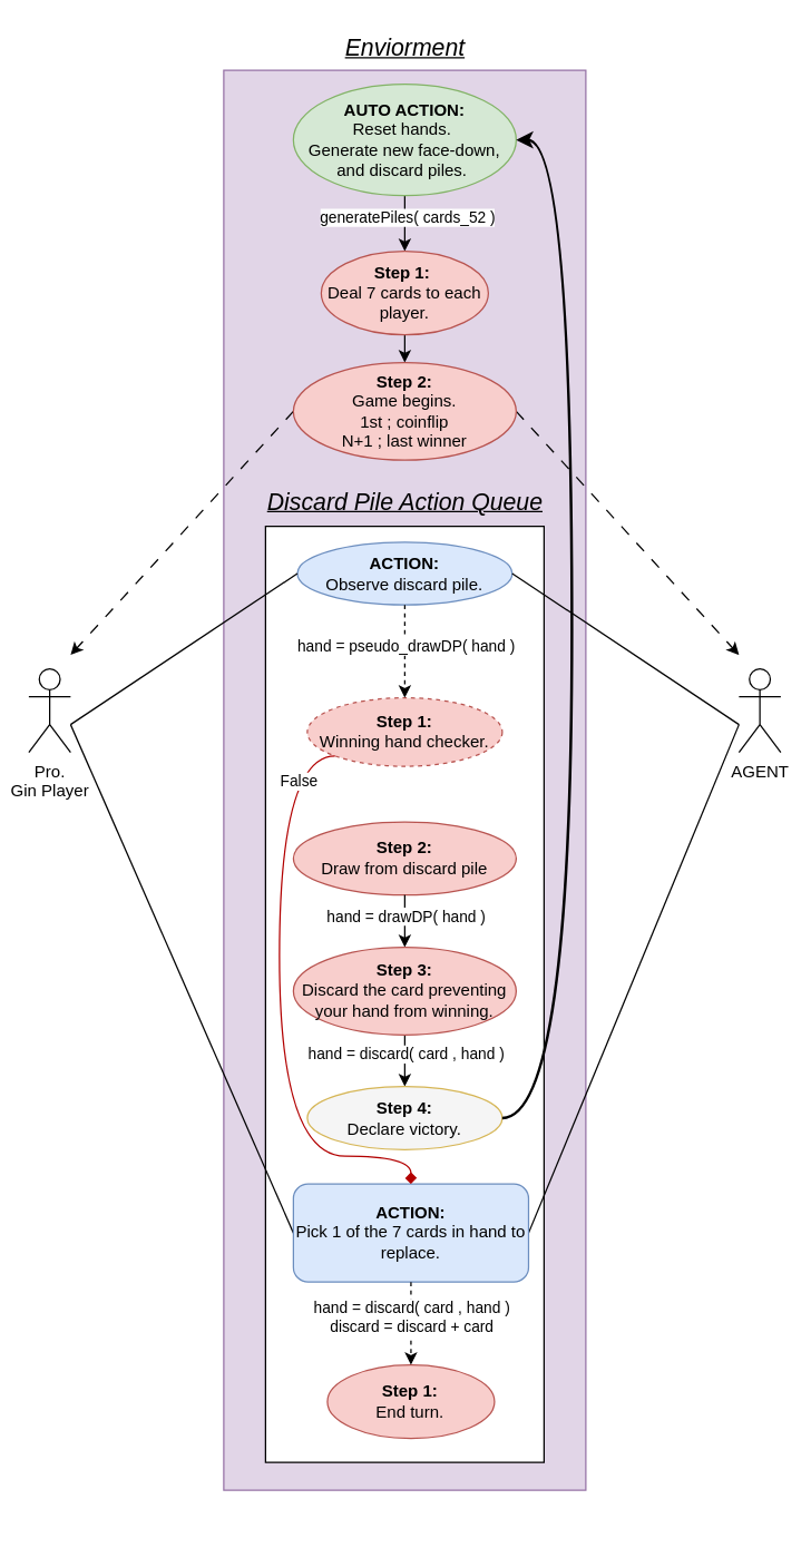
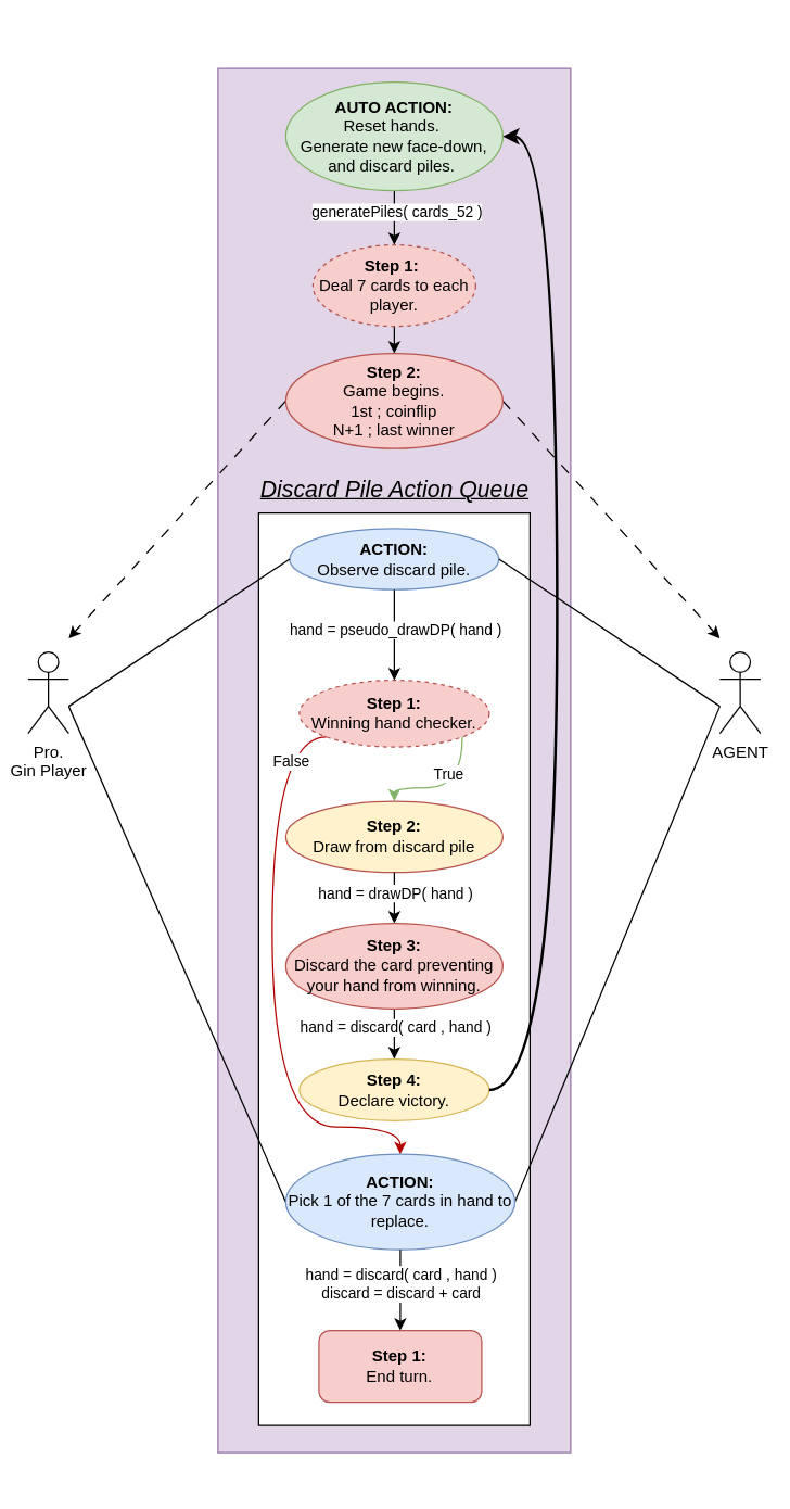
  <mxCell id="0" />
  <mxCell id="1" parent="0" />
  <mxCell id="2" value="" style="rounded=0;whiteSpace=wrap;html=1;fillColor=#e1d5e7;strokeColor=#9673a6;" vertex="1" parent="1"><mxGeometry x="160" y="50" width="260" height="1020" as="geometry" /></mxCell>
  <mxCell id="3" value="Pro.&lt;br&gt;Gin Player" style="shape=umlActor;verticalLabelPosition=bottom;verticalAlign=top;html=1;outlineConnect=0;" vertex="1" parent="1"><mxGeometry x="20" y="480" width="30" height="60" as="geometry" /></mxCell>
- <mxCell id="4" value="&lt;font size=&quot;1&quot; style=&quot;&quot;&gt;&lt;u style=&quot;&quot;&gt;&lt;i style=&quot;font-size: 17px;&quot;&gt;Enviorment&lt;/i&gt;&lt;/u&gt;&lt;/font&gt;" style="text;html=1;align=center;verticalAlign=middle;resizable=0;points=[];autosize=1;strokeColor=none;fillColor=none;" vertex="1" parent="1"><mxGeometry x="235" width="110" height="30" as="geometry" y="20" /></mxCell>
  <mxCell id="5" value="" style="group" vertex="1" connectable="0" parent="1"><mxGeometry x="190" y="360" width="200" height="730" as="geometry" /></mxCell>
  <mxCell id="6" value="" style="rounded=0;whiteSpace=wrap;html=1;" vertex="1" parent="5"><mxGeometry y="17.6" width="200" height="672.4" as="geometry" /></mxCell>
  <mxCell id="7" value="&lt;b&gt;ACTION:&lt;/b&gt;&lt;br&gt;Observe discard pile." style="ellipse;whiteSpace=wrap;html=1;fillColor=#dae8fc;strokeColor=#6c8ebf;" vertex="1" parent="5"><mxGeometry x="22.86" y="29.011" width="154.29" height="45" as="geometry" /></mxCell>
  <mxCell id="8" value="&lt;b&gt;Step 1:&lt;/b&gt;&lt;br&gt;Winning hand checker." style="ellipse;whiteSpace=wrap;html=1;fillColor=#f8cecc;strokeColor=#b85450;dashed=1;" vertex="1" parent="5"><mxGeometry x="30" y="140.8" width="140" height="49.2" as="geometry" /></mxCell>
- <mxCell id="9" style="edgeStyle=orthogonalEdgeStyle;rounded=0;orthogonalLoop=1;jettySize=auto;html=1;exitX=0.5;exitY=1;exitDx=0;exitDy=0;entryX=0.5;entryY=0;entryDx=0;entryDy=0;dashed=1;" edge="1" parent="5" source="7" target="8"><mxGeometry relative="1" as="geometry" /></mxCell>
+ <mxCell id="9" style="edgeStyle=orthogonalEdgeStyle;rounded=0;orthogonalLoop=1;jettySize=auto;html=1;exitX=0.5;exitY=1;exitDx=0;exitDy=0;entryX=0.5;entryY=0;entryDx=0;entryDy=0;" edge="1" parent="5" source="7" target="8"><mxGeometry relative="1" as="geometry" /></mxCell>
  <mxCell id="10" value="hand = pseudo_drawDP( hand )" style="edgeLabel;html=1;align=center;verticalAlign=middle;resizable=0;points=[];" vertex="1" connectable="0" parent="9"><mxGeometry x="-0.125" relative="1" as="geometry"><mxPoint as="offset" /></mxGeometry></mxCell>
- <mxCell id="11" value="&lt;b&gt;Step 2:&lt;br&gt;&lt;/b&gt;Draw from discard pile" style="ellipse;whiteSpace=wrap;html=1;fillColor=#f8cecc;strokeColor=#b85450;" vertex="1" parent="5"><mxGeometry x="20.02" y="230" width="160" height="52.4" as="geometry" /></mxCell>
+ <mxCell id="11" value="&lt;b&gt;Step 2:&lt;br&gt;&lt;/b&gt;Draw from discard pile" style="ellipse;whiteSpace=wrap;html=1;fillColor=#fff2cc;strokeColor=#b85450;" vertex="1" parent="5"><mxGeometry x="20.02" y="230" width="160" height="52.4" as="geometry" /></mxCell>
+ <mxCell id="12" value="True" style="edgeStyle=orthogonalEdgeStyle;rounded=0;orthogonalLoop=1;jettySize=auto;html=1;exitX=1;exitY=1;exitDx=0;exitDy=0;entryX=0.5;entryY=0;entryDx=0;entryDy=0;curved=1;fillColor=#d5e8d4;strokeColor=#82b366;" edge="1" parent="5" source="8" target="11"><mxGeometry x="-0.437" y="-10" relative="1" as="geometry"><mxPoint as="offset" /><Array as="points"><mxPoint x="150" y="220" /><mxPoint x="100" y="220" /></Array></mxGeometry></mxCell>
  <mxCell id="13" style="edgeStyle=orthogonalEdgeStyle;rounded=0;orthogonalLoop=1;jettySize=auto;html=1;exitX=0.5;exitY=1;exitDx=0;exitDy=0;entryX=0.5;entryY=0;entryDx=0;entryDy=0;" edge="1" parent="5" source="11" target="25"><mxGeometry relative="1" as="geometry"><mxPoint x="100" y="352" as="targetPoint" /></mxGeometry></mxCell>
  <mxCell id="14" value="hand = drawDP( hand )" style="edgeLabel;html=1;align=center;verticalAlign=middle;resizable=0;points=[];" vertex="1" connectable="0" parent="13"><mxGeometry x="-0.236" y="1" relative="1" as="geometry"><mxPoint x="-1" y="1" as="offset" /></mxGeometry></mxCell>
  <mxCell id="15" style="rounded=0;orthogonalLoop=1;jettySize=auto;html=1;exitX=0;exitY=0.5;exitDx=0;exitDy=0;endArrow=none;endFill=0;" edge="1" parent="5" source="17"><mxGeometry relative="1" as="geometry"><mxPoint x="-140" y="160" as="targetPoint" /></mxGeometry></mxCell>
  <mxCell id="16" style="rounded=0;orthogonalLoop=1;jettySize=auto;html=1;exitX=1;exitY=0.5;exitDx=0;exitDy=0;endArrow=none;endFill=0;" edge="1" parent="5" source="17"><mxGeometry relative="1" as="geometry"><mxPoint x="340" y="160" as="targetPoint" /></mxGeometry></mxCell>
- <mxCell id="17" value="&lt;b&gt;ACTION:&lt;/b&gt;&lt;br&gt;&lt;font style=&quot;font-size: 12px;&quot;&gt;Pick 1 of the 7 cards in hand to replace. &lt;br&gt;&lt;/font&gt;" style="whiteSpace=wrap;html=1;fillColor=#dae8fc;strokeColor=#6c8ebf;rounded=1;" vertex="1" parent="5"><mxGeometry x="20.0" y="489.997" width="168.89" height="70.4" as="geometry" /></mxCell>
- <mxCell id="18" value="" style="edgeStyle=orthogonalEdgeStyle;rounded=0;orthogonalLoop=1;jettySize=auto;html=1;exitX=0;exitY=1;exitDx=0;exitDy=0;curved=1;fillColor=#e51400;strokeColor=#B20000;entryX=0.5;entryY=0;entryDx=0;entryDy=0;endArrow=diamond;" edge="1" parent="5" source="8" target="17"><mxGeometry relative="1" as="geometry"><mxPoint x="-60" y="334.4" as="targetPoint" /><Array as="points"><mxPoint x="10" y="183" /><mxPoint x="10" y="470" /><mxPoint x="104" y="470" /></Array></mxGeometry></mxCell>
+ <mxCell id="17" value="&lt;b&gt;ACTION:&lt;/b&gt;&lt;br&gt;&lt;font style=&quot;font-size: 12px;&quot;&gt;Pick 1 of the 7 cards in hand to replace. &lt;br&gt;&lt;/font&gt;" style="ellipse;whiteSpace=wrap;html=1;fillColor=#dae8fc;strokeColor=#6c8ebf;" vertex="1" parent="5"><mxGeometry x="20.0" y="489.997" width="168.89" height="70.4" as="geometry" /></mxCell>
+ <mxCell id="18" value="" style="edgeStyle=orthogonalEdgeStyle;rounded=0;orthogonalLoop=1;jettySize=auto;html=1;exitX=0;exitY=1;exitDx=0;exitDy=0;curved=1;fillColor=#e51400;strokeColor=#B20000;entryX=0.5;entryY=0;entryDx=0;entryDy=0;" edge="1" parent="5" source="8" target="17"><mxGeometry relative="1" as="geometry"><mxPoint x="-60" y="334.4" as="targetPoint" /><Array as="points"><mxPoint x="10" y="183" /><mxPoint x="10" y="470" /><mxPoint x="104" y="470" /></Array></mxGeometry></mxCell>
  <mxCell id="19" value="False" style="edgeLabel;html=1;align=center;verticalAlign=middle;resizable=0;points=[];" vertex="1" connectable="0" parent="18"><mxGeometry x="-0.511" y="5" relative="1" as="geometry"><mxPoint x="8" y="-50" as="offset" /></mxGeometry></mxCell>
- <mxCell id="20" value="&lt;b&gt;Step 1:&lt;/b&gt;&lt;br&gt;End turn." style="ellipse;whiteSpace=wrap;html=1;fillColor=#f8cecc;strokeColor=#b85450;" vertex="1" parent="5"><mxGeometry x="44.44" y="619.999" width="120" height="52.8" as="geometry" /></mxCell>
- <mxCell id="21" style="edgeStyle=orthogonalEdgeStyle;rounded=0;orthogonalLoop=1;jettySize=auto;html=1;exitX=0.5;exitY=1;exitDx=0;exitDy=0;entryX=0.5;entryY=0;entryDx=0;entryDy=0;dashed=1;" edge="1" parent="5" source="17" target="20"><mxGeometry relative="1" as="geometry" /></mxCell>
+ <mxCell id="20" value="&lt;b&gt;Step 1:&lt;/b&gt;&lt;br&gt;End turn." style="whiteSpace=wrap;html=1;fillColor=#f8cecc;strokeColor=#b85450;rounded=1;" vertex="1" parent="5"><mxGeometry x="44.44" y="619.999" width="120" height="52.8" as="geometry" /></mxCell>
+ <mxCell id="21" style="edgeStyle=orthogonalEdgeStyle;rounded=0;orthogonalLoop=1;jettySize=auto;html=1;exitX=0.5;exitY=1;exitDx=0;exitDy=0;entryX=0.5;entryY=0;entryDx=0;entryDy=0;" edge="1" parent="5" source="17" target="20"><mxGeometry relative="1" as="geometry" /></mxCell>
  <mxCell id="22" value="hand = discard( card , hand )&lt;br&gt;discard = discard + card" style="edgeLabel;html=1;align=center;verticalAlign=middle;resizable=0;points=[];" vertex="1" connectable="0" parent="21"><mxGeometry x="-0.145" relative="1" as="geometry"><mxPoint as="offset" /></mxGeometry></mxCell>
  <mxCell id="23" style="edgeStyle=orthogonalEdgeStyle;rounded=0;orthogonalLoop=1;jettySize=auto;html=1;entryX=0.5;entryY=0;entryDx=0;entryDy=0;" edge="1" parent="5" source="25" target="26"><mxGeometry relative="1" as="geometry" /></mxCell>
  <mxCell id="24" value="hand = discard( card , hand )" style="edgeLabel;html=1;align=center;verticalAlign=middle;resizable=0;points=[];" vertex="1" connectable="0" parent="23"><mxGeometry x="-0.362" relative="1" as="geometry"><mxPoint as="offset" /></mxGeometry></mxCell>
  <mxCell id="25" value="&lt;b&gt;Step 3:&lt;/b&gt;&lt;br&gt;Discard the card preventing your hand from winning." style="ellipse;whiteSpace=wrap;html=1;fillColor=#f8cecc;strokeColor=#b85450;" vertex="1" parent="5"><mxGeometry x="20" y="320" width="160" height="62.933" as="geometry" /></mxCell>
- <mxCell id="26" value="&lt;b&gt;Step 4:&lt;/b&gt;&lt;br&gt;Declare victory." style="ellipse;whiteSpace=wrap;html=1;fillColor=#f5f5f5;strokeColor=#d6b656;" vertex="1" parent="5"><mxGeometry x="30" y="420.0" width="140" height="45.33" as="geometry" /></mxCell>
+ <mxCell id="26" value="&lt;b&gt;Step 4:&lt;/b&gt;&lt;br&gt;Declare victory." style="ellipse;whiteSpace=wrap;html=1;fillColor=#fff2cc;strokeColor=#d6b656;" vertex="1" parent="5"><mxGeometry x="30" y="420.0" width="140" height="45.33" as="geometry" /></mxCell>
  <mxCell id="27" style="edgeStyle=orthogonalEdgeStyle;rounded=0;orthogonalLoop=1;jettySize=auto;html=1;exitX=0.5;exitY=1;exitDx=0;exitDy=0;entryX=0.5;entryY=0;entryDx=0;entryDy=0;" edge="1" parent="1" source="29" target="32"><mxGeometry relative="1" as="geometry" /></mxCell>
  <mxCell id="28" value="generatePiles( cards_52 )" style="edgeLabel;html=1;align=center;verticalAlign=middle;resizable=0;points=[];" vertex="1" connectable="0" parent="27"><mxGeometry x="-0.231" y="1" relative="1" as="geometry"><mxPoint as="offset" /></mxGeometry></mxCell>
  <mxCell id="29" value="&lt;b&gt;AUTO ACTION:&lt;/b&gt;&lt;br&gt;Reset hands.&lt;b&gt;&amp;nbsp;&lt;/b&gt;&lt;br&gt;Generate new face-down, and discard piles.&amp;nbsp;" style="ellipse;whiteSpace=wrap;html=1;fillColor=#d5e8d4;strokeColor=#82b366;" vertex="1" parent="1"><mxGeometry x="210" y="60" width="160" height="80" as="geometry" /></mxCell>
  <mxCell id="30" style="edgeStyle=orthogonalEdgeStyle;rounded=0;orthogonalLoop=1;jettySize=auto;html=1;exitX=1;exitY=0.5;exitDx=0;exitDy=0;curved=1;entryX=1;entryY=0.5;entryDx=0;entryDy=0;strokeWidth=2;" edge="1" parent="1" source="26" target="29"><mxGeometry relative="1" as="geometry"><Array as="points"><mxPoint x="410" y="100" /></Array><mxPoint x="360" y="742.8" as="sourcePoint" /></mxGeometry></mxCell>
  <mxCell id="31" style="edgeStyle=orthogonalEdgeStyle;rounded=0;orthogonalLoop=1;jettySize=auto;html=1;exitX=0.5;exitY=1;exitDx=0;exitDy=0;entryX=0.5;entryY=0;entryDx=0;entryDy=0;" edge="1" parent="1" source="32" target="39"><mxGeometry relative="1" as="geometry"><mxPoint x="289.99" y="270" as="targetPoint" /></mxGeometry></mxCell>
- <mxCell id="32" value="&lt;b&gt;Step 1:&amp;nbsp;&lt;/b&gt;&lt;br&gt;Deal 7 cards to each player." style="ellipse;whiteSpace=wrap;html=1;fillColor=#f8cecc;strokeColor=#b85450;" vertex="1" parent="1"><mxGeometry x="230" y="180" width="120" height="60" as="geometry" /></mxCell>
+ <mxCell id="32" value="&lt;b&gt;Step 1:&amp;nbsp;&lt;/b&gt;&lt;br&gt;Deal 7 cards to each player." style="ellipse;whiteSpace=wrap;html=1;fillColor=#f8cecc;strokeColor=#b85450;dashed=1;" vertex="1" parent="1"><mxGeometry x="230" y="180" width="120" height="60" as="geometry" /></mxCell>
  <mxCell id="33" style="rounded=0;orthogonalLoop=1;jettySize=auto;html=1;exitX=0;exitY=0.5;exitDx=0;exitDy=0;dashed=1;dashPattern=8 8;" edge="1" parent="1" source="39"><mxGeometry relative="1" as="geometry"><mxPoint x="50" y="470" as="targetPoint" /><mxPoint x="229.99" y="300" as="sourcePoint" /></mxGeometry></mxCell>
  <mxCell id="34" style="rounded=0;orthogonalLoop=1;jettySize=auto;html=1;exitX=1;exitY=0.5;exitDx=0;exitDy=0;dashed=1;dashPattern=8 8;" edge="1" parent="1" source="39"><mxGeometry relative="1" as="geometry"><mxPoint x="530" y="470" as="targetPoint" /><mxPoint x="349.99" y="300" as="sourcePoint" /></mxGeometry></mxCell>
  <mxCell id="35" style="rounded=0;orthogonalLoop=1;jettySize=auto;html=1;endArrow=none;endFill=0;entryX=0;entryY=0.5;entryDx=0;entryDy=0;" edge="1" parent="1" target="7"><mxGeometry relative="1" as="geometry"><mxPoint x="50" y="520" as="sourcePoint" /><mxPoint x="210" y="420" as="targetPoint" /></mxGeometry></mxCell>
  <mxCell id="36" value="AGENT" style="shape=umlActor;verticalLabelPosition=bottom;verticalAlign=top;html=1;outlineConnect=0;" vertex="1" parent="1"><mxGeometry x="530" y="480" width="30" height="60" as="geometry" /></mxCell>
  <mxCell id="37" value="&lt;font size=&quot;1&quot; style=&quot;&quot;&gt;&lt;u style=&quot;&quot;&gt;&lt;i style=&quot;font-size: 17px;&quot;&gt;Discard Pile Action Queue&lt;/i&gt;&lt;/u&gt;&lt;/font&gt;" style="text;html=1;align=center;verticalAlign=middle;resizable=0;points=[];autosize=1;strokeColor=none;fillColor=none;" vertex="1" parent="1"><mxGeometry x="179.99" y="346.27" width="220" height="30" as="geometry" /></mxCell>
  <mxCell id="38" style="rounded=0;orthogonalLoop=1;jettySize=auto;html=1;endArrow=none;endFill=0;exitX=1;exitY=0.5;exitDx=0;exitDy=0;" edge="1" parent="1" source="7"><mxGeometry relative="1" as="geometry"><mxPoint x="450" y="540" as="sourcePoint" /><mxPoint x="530" y="520" as="targetPoint" /></mxGeometry></mxCell>
  <mxCell id="39" value="&lt;b&gt;Step 2:&lt;/b&gt;&lt;br&gt;Game begins.&lt;br&gt;1st ; coinflip&lt;br&gt;N+1 ; last winner" style="ellipse;whiteSpace=wrap;html=1;fillColor=#f8cecc;strokeColor=#b85450;" vertex="1" parent="1"><mxGeometry x="210" y="260" width="160" height="69.99" as="geometry" /></mxCell>
